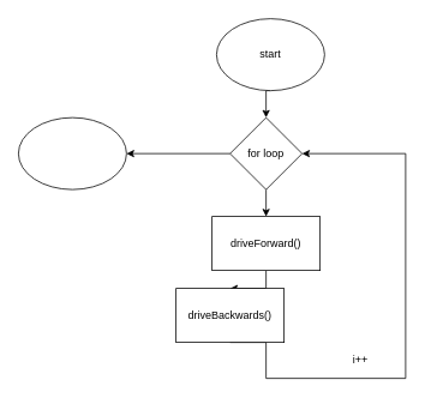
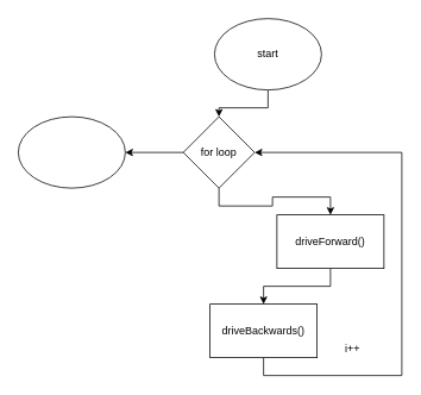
  <mxCell id="0" />
  <mxCell id="1" parent="0" />
  <mxCell id="2" style="edgeStyle=orthogonalEdgeStyle;rounded=0;orthogonalLoop=1;jettySize=auto;html=1;exitX=0.5;exitY=1;exitDx=0;exitDy=0;entryX=0.5;entryY=0;entryDx=0;entryDy=0;" edge="1" parent="1" source="3" target="6"><mxGeometry relative="1" as="geometry" /></mxCell>
  <mxCell id="3" value="start" style="ellipse;whiteSpace=wrap;html=1;" vertex="1" parent="1"><mxGeometry x="240" y="20" width="120" height="80" as="geometry" /></mxCell>
  <mxCell id="4" style="edgeStyle=orthogonalEdgeStyle;rounded=0;orthogonalLoop=1;jettySize=auto;html=1;exitX=0.5;exitY=1;exitDx=0;exitDy=0;entryX=0.5;entryY=0;entryDx=0;entryDy=0;" edge="1" parent="1" source="6" target="8"><mxGeometry relative="1" as="geometry" /></mxCell>
  <mxCell id="5" style="edgeStyle=orthogonalEdgeStyle;rounded=0;orthogonalLoop=1;jettySize=auto;html=1;exitX=0;exitY=0.5;exitDx=0;exitDy=0;entryX=1;entryY=0.5;entryDx=0;entryDy=0;" edge="1" parent="1" source="6" target="11"><mxGeometry relative="1" as="geometry" /></mxCell>
- <mxCell id="6" value="for loop" style="rhombus;whiteSpace=wrap;html=1;" vertex="1" parent="1"><mxGeometry x="255" y="130" width="80" height="80" as="geometry" /></mxCell>
+ <mxCell id="6" value="for loop" style="rhombus;whiteSpace=wrap;html=1;" vertex="1" parent="1"><mxGeometry x="205" y="130" width="80" height="80" as="geometry" /></mxCell>
  <mxCell id="7" style="edgeStyle=orthogonalEdgeStyle;rounded=0;orthogonalLoop=1;jettySize=auto;html=1;exitX=0.5;exitY=1;exitDx=0;exitDy=0;entryX=0.5;entryY=0;entryDx=0;entryDy=0;" edge="1" parent="1" source="8" target="10"><mxGeometry relative="1" as="geometry" /></mxCell>
- <mxCell id="8" value="driveForward()" style="rounded=0;whiteSpace=wrap;html=1;" vertex="1" parent="1"><mxGeometry x="235" y="240" width="120" height="60" as="geometry" /></mxCell>
+ <mxCell id="8" value="driveForward()" style="rounded=0;whiteSpace=wrap;html=1;" vertex="1" parent="1"><mxGeometry x="310" y="240" width="120" height="60" as="geometry" /></mxCell>
  <mxCell id="9" style="edgeStyle=orthogonalEdgeStyle;rounded=0;orthogonalLoop=1;jettySize=auto;html=1;exitX=0.5;exitY=1;exitDx=0;exitDy=0;entryX=1;entryY=0.5;entryDx=0;entryDy=0;" edge="1" parent="1" source="10" target="6"><mxGeometry relative="1" as="geometry"><mxPoint x="450" y="270" as="targetPoint" /><Array as="points"><mxPoint x="295" y="420" /><mxPoint x="450" y="420" /><mxPoint x="450" y="170" /></Array></mxGeometry></mxCell>
- <mxCell id="10" value="driveBackwards()" style="rounded=0;whiteSpace=wrap;html=1;" vertex="1" parent="1"><mxGeometry x="195" y="320" width="120" height="60" as="geometry" /></mxCell>
+ <mxCell id="10" value="driveBackwards()" style="rounded=0;whiteSpace=wrap;html=1;" vertex="1" parent="1"><mxGeometry x="235" y="340" width="120" height="60" as="geometry" /></mxCell>
  <mxCell id="11" value="" style="ellipse;whiteSpace=wrap;html=1;" vertex="1" parent="1"><mxGeometry x="20" y="130" width="120" height="80" as="geometry" /></mxCell>
- <mxCell id="12" value="i++" style="text;html=1;strokeColor=none;fillColor=none;align=center;verticalAlign=middle;whiteSpace=wrap;rounded=0;" vertex="1" parent="1"><mxGeometry x="380" y="390" width="40" height="20" as="geometry" /></mxCell>
+ <mxCell id="12" value="i++" style="text;html=1;strokeColor=none;fillColor=none;align=center;verticalAlign=middle;whiteSpace=wrap;rounded=0;" vertex="1" parent="1"><mxGeometry x="375" y="380" width="40" height="20" as="geometry" /></mxCell>
